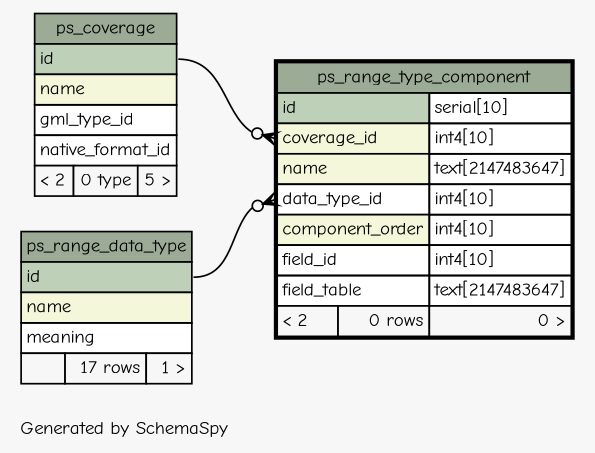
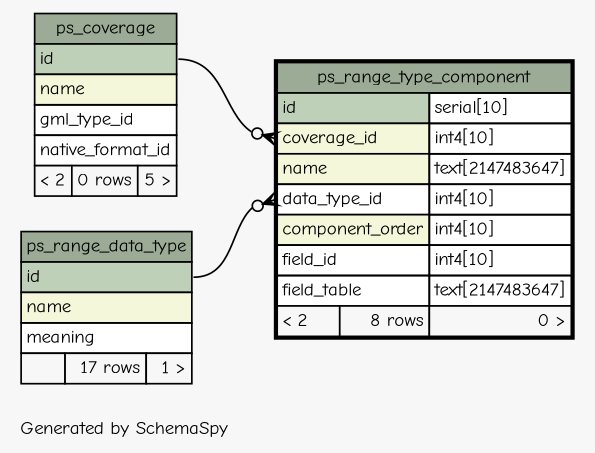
  digraph {
    bgcolor="#f7f7f7"
    fontname="Comic Neue"
    fontsize=11
    label="\nGenerated by SchemaSpy"
    labeljust=l
    nodesep=0.18
    rankdir=RL
    ranksep=0.46
    node [fontname="Comic Neue" fontsize=11 shape=plaintext]
    edge [arrowhead=none arrowsize=0.8 arrowtail=crowodot dir=back fontname="Comic Neue" headport="id:e"]
-   n1 [label=<     <TABLE BORDER="2" CELLBORDER="1" CELLSPACING="0" BGCOLOR="#ffffff">       <TR><TD COLSPAN="3" BGCOLOR="#9bab96" ALIGN="CENTER">ps_range_type_component</TD></TR>       <TR><TD PORT="id" COLSPAN="2" BGCOLOR="#bed1b8" ALIGN="LEFT">id</TD><TD PORT="id.type" ALIGN="LEFT">serial[10]</TD></TR>       <TR><TD PORT="coverage_id" COLSPAN="2" BGCOLOR="#f4f7da" ALIGN="LEFT">coverage_id</TD><TD PORT="coverage_id.type" ALIGN="LEFT">int4[10]</TD></TR>       <TR><TD PORT="name" COLSPAN="2" BGCOLOR="#f4f7da" ALIGN="LEFT">name</TD><TD PORT="name.type" ALIGN="LEFT">text[2147483647]</TD></TR>       <TR><TD PORT="data_type_id" COLSPAN="2" ALIGN="LEFT">data_type_id</TD><TD PORT="data_type_id.type" ALIGN="LEFT">int4[10]</TD></TR>       <TR><TD PORT="component_order" COLSPAN="2" BGCOLOR="#f4f7da" ALIGN="LEFT">component_order</TD><TD PORT="component_order.type" ALIGN="LEFT">int4[10]</TD></TR>       <TR><TD PORT="field_id" COLSPAN="2" ALIGN="LEFT">field_id</TD><TD PORT="field_id.type" ALIGN="LEFT">int4[10]</TD></TR>       <TR><TD PORT="field_table" COLSPAN="2" ALIGN="LEFT">field_table</TD><TD PORT="field_table.type" ALIGN="LEFT">text[2147483647]</TD></TR>       <TR><TD ALIGN="LEFT" BGCOLOR="#f7f7f7">&lt; 2</TD><TD ALIGN="RIGHT" BGCOLOR="#f7f7f7">0 rows</TD><TD ALIGN="RIGHT" BGCOLOR="#f7f7f7">0 &gt;</TD></TR>     </TABLE>>]
-   n2 [label=<     <TABLE BORDER="0" CELLBORDER="1" CELLSPACING="0" BGCOLOR="#ffffff">       <TR><TD COLSPAN="3" BGCOLOR="#9bab96" ALIGN="CENTER">ps_coverage</TD></TR>       <TR><TD PORT="id" COLSPAN="3" BGCOLOR="#bed1b8" ALIGN="LEFT">id</TD></TR>       <TR><TD PORT="name" COLSPAN="3" BGCOLOR="#f4f7da" ALIGN="LEFT">name</TD></TR>       <TR><TD PORT="gml_type_id" COLSPAN="3" ALIGN="LEFT">gml_type_id</TD></TR>       <TR><TD PORT="native_format_id" COLSPAN="3" ALIGN="LEFT">native_format_id</TD></TR>       <TR><TD ALIGN="LEFT" BGCOLOR="#f7f7f7">&lt; 2</TD><TD ALIGN="RIGHT" BGCOLOR="#f7f7f7">0 type</TD><TD ALIGN="RIGHT" BGCOLOR="#f7f7f7">5 &gt;</TD></TR>     </TABLE>>]
+   n1 [label=<     <TABLE BORDER="2" CELLBORDER="1" CELLSPACING="0" BGCOLOR="#ffffff">       <TR><TD COLSPAN="3" BGCOLOR="#9bab96" ALIGN="CENTER">ps_range_type_component</TD></TR>       <TR><TD PORT="id" COLSPAN="2" BGCOLOR="#bed1b8" ALIGN="LEFT">id</TD><TD PORT="id.type" ALIGN="LEFT">serial[10]</TD></TR>       <TR><TD PORT="coverage_id" COLSPAN="2" BGCOLOR="#f4f7da" ALIGN="LEFT">coverage_id</TD><TD PORT="coverage_id.type" ALIGN="LEFT">int4[10]</TD></TR>       <TR><TD PORT="name" COLSPAN="2" BGCOLOR="#f4f7da" ALIGN="LEFT">name</TD><TD PORT="name.type" ALIGN="LEFT">text[2147483647]</TD></TR>       <TR><TD PORT="data_type_id" COLSPAN="2" ALIGN="LEFT">data_type_id</TD><TD PORT="data_type_id.type" ALIGN="LEFT">int4[10]</TD></TR>       <TR><TD PORT="component_order" COLSPAN="2" BGCOLOR="#f4f7da" ALIGN="LEFT">component_order</TD><TD PORT="component_order.type" ALIGN="LEFT">int4[10]</TD></TR>       <TR><TD PORT="field_id" COLSPAN="2" ALIGN="LEFT">field_id</TD><TD PORT="field_id.type" ALIGN="LEFT">int4[10]</TD></TR>       <TR><TD PORT="field_table" COLSPAN="2" ALIGN="LEFT">field_table</TD><TD PORT="field_table.type" ALIGN="LEFT">text[2147483647]</TD></TR>       <TR><TD ALIGN="LEFT" BGCOLOR="#f7f7f7">&lt; 2</TD><TD ALIGN="RIGHT" BGCOLOR="#f7f7f7">8 rows</TD><TD ALIGN="RIGHT" BGCOLOR="#f7f7f7">0 &gt;</TD></TR>     </TABLE>>]
+   n2 [label=<     <TABLE BORDER="0" CELLBORDER="1" CELLSPACING="0" BGCOLOR="#ffffff">       <TR><TD COLSPAN="3" BGCOLOR="#9bab96" ALIGN="CENTER">ps_coverage</TD></TR>       <TR><TD PORT="id" COLSPAN="3" BGCOLOR="#bed1b8" ALIGN="LEFT">id</TD></TR>       <TR><TD PORT="name" COLSPAN="3" BGCOLOR="#f4f7da" ALIGN="LEFT">name</TD></TR>       <TR><TD PORT="gml_type_id" COLSPAN="3" ALIGN="LEFT">gml_type_id</TD></TR>       <TR><TD PORT="native_format_id" COLSPAN="3" ALIGN="LEFT">native_format_id</TD></TR>       <TR><TD ALIGN="LEFT" BGCOLOR="#f7f7f7">&lt; 2</TD><TD ALIGN="RIGHT" BGCOLOR="#f7f7f7">0 rows</TD><TD ALIGN="RIGHT" BGCOLOR="#f7f7f7">5 &gt;</TD></TR>     </TABLE>>]
    n3 [label=<     <TABLE BORDER="0" CELLBORDER="1" CELLSPACING="0" BGCOLOR="#ffffff">       <TR><TD COLSPAN="3" BGCOLOR="#9bab96" ALIGN="CENTER">ps_range_data_type</TD></TR>       <TR><TD PORT="id" COLSPAN="3" BGCOLOR="#bed1b8" ALIGN="LEFT">id</TD></TR>       <TR><TD PORT="name" COLSPAN="3" BGCOLOR="#f4f7da" ALIGN="LEFT">name</TD></TR>       <TR><TD PORT="meaning" COLSPAN="3" ALIGN="LEFT">meaning</TD></TR>       <TR><TD ALIGN="LEFT" BGCOLOR="#f7f7f7">  </TD><TD ALIGN="RIGHT" BGCOLOR="#f7f7f7">17 rows</TD><TD ALIGN="RIGHT" BGCOLOR="#f7f7f7">1 &gt;</TD></TR>     </TABLE>>]
    n1 -> n2 [tailport="coverage_id:w"]
    n1 -> n3 [tailport="data_type_id:w"]
  }
